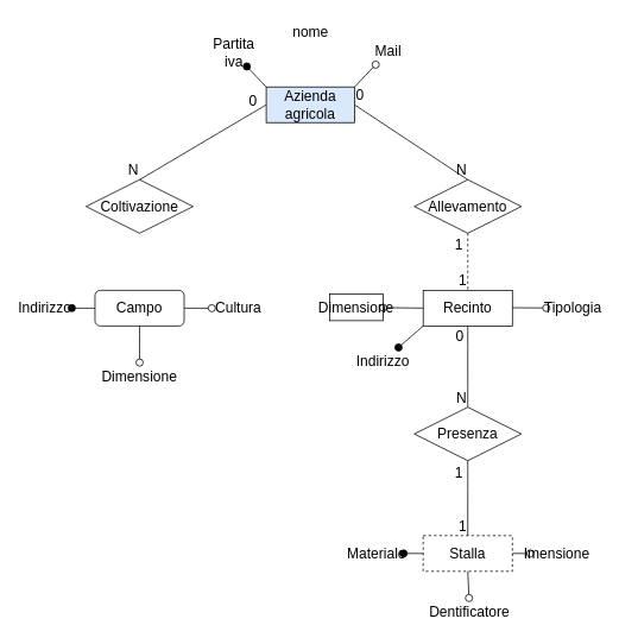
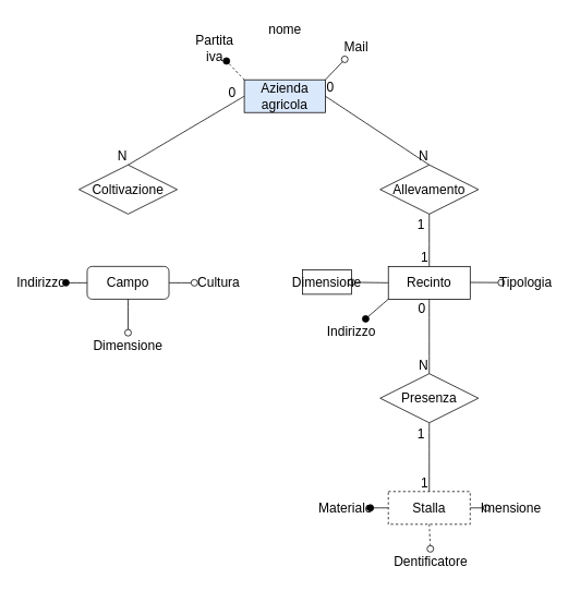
  <mxCell id="0" />
  <mxCell id="1" parent="0" />
  <mxCell id="2" value="Azienda agricola" style="whiteSpace=wrap;html=1;align=center;fontSize=16;fillColor=#dae8fc;" vertex="1" parent="1"><mxGeometry x="298" y="97" width="99" height="40" as="geometry" /></mxCell>
  <mxCell id="3" value="Campo" style="whiteSpace=wrap;html=1;align=center;fontSize=16;rounded=1;" vertex="1" parent="1"><mxGeometry x="106" y="325" width="100" height="40" as="geometry" /></mxCell>
  <mxCell id="4" value="Recinto" style="whiteSpace=wrap;html=1;align=center;fontSize=16;" vertex="1" parent="1"><mxGeometry x="474" y="325" width="100" height="40" as="geometry" /></mxCell>
  <mxCell id="5" value="Stalla" style="whiteSpace=wrap;html=1;align=center;fontSize=16;dashed=1;" vertex="1" parent="1"><mxGeometry x="474" y="600" width="100" height="40" as="geometry" /></mxCell>
  <mxCell id="6" value="Coltivazione" style="shape=rhombus;perimeter=rhombusPerimeter;whiteSpace=wrap;html=1;align=center;fontSize=16;" vertex="1" parent="1"><mxGeometry x="96" y="201" width="120" height="60" as="geometry" /></mxCell>
  <mxCell id="7" value="Allevamento" style="shape=rhombus;perimeter=rhombusPerimeter;whiteSpace=wrap;html=1;align=center;fontSize=16;" vertex="1" parent="1"><mxGeometry x="464" y="201" width="120" height="60" as="geometry" /></mxCell>
  <mxCell id="8" value="Presenza" style="shape=rhombus;perimeter=rhombusPerimeter;whiteSpace=wrap;html=1;align=center;fontSize=16;" vertex="1" parent="1"><mxGeometry x="464" y="456" width="120" height="60" as="geometry" /></mxCell>
  <mxCell id="9" value="" style="endArrow=none;html=1;rounded=0;fontSize=12;startSize=8;endSize=8;curved=1;entryX=0.5;entryY=0;entryDx=0;entryDy=0;exitX=0;exitY=0.5;exitDx=0;exitDy=0;" edge="1" parent="1" source="2" target="6"><mxGeometry relative="1" as="geometry"><mxPoint x="266" y="126" as="sourcePoint" /><mxPoint x="195" y="185" as="targetPoint" /></mxGeometry></mxCell>
  <mxCell id="10" value="0" style="resizable=0;html=1;whiteSpace=wrap;align=left;verticalAlign=bottom;fontSize=16;" connectable="0" vertex="1" parent="9"><mxGeometry x="-1" relative="1" as="geometry"><mxPoint x="-21" y="6" as="offset" /></mxGeometry></mxCell>
  <mxCell id="11" value="N" style="resizable=0;html=1;whiteSpace=wrap;align=right;verticalAlign=bottom;fontSize=16;" connectable="0" vertex="1" parent="9"><mxGeometry x="1" relative="1" as="geometry" /></mxCell>
  <mxCell id="12" value="" style="endArrow=none;html=1;rounded=0;fontSize=12;startSize=8;endSize=8;curved=1;exitX=1;exitY=0.5;exitDx=0;exitDy=0;entryX=0.5;entryY=0;entryDx=0;entryDy=0;" edge="1" parent="1" source="2" target="7"><mxGeometry relative="1" as="geometry"><mxPoint x="261" y="252" as="sourcePoint" /><mxPoint x="421" y="252" as="targetPoint" /></mxGeometry></mxCell>
  <mxCell id="13" value="0" style="resizable=0;html=1;whiteSpace=wrap;align=left;verticalAlign=bottom;fontSize=16;" connectable="0" vertex="1" parent="12"><mxGeometry x="-1" relative="1" as="geometry" /></mxCell>
  <mxCell id="14" value="N" style="resizable=0;html=1;whiteSpace=wrap;align=right;verticalAlign=bottom;fontSize=16;" connectable="0" vertex="1" parent="12"><mxGeometry x="1" relative="1" as="geometry" /></mxCell>
- <mxCell id="15" value="" style="endArrow=none;html=1;rounded=0;fontSize=12;startSize=8;endSize=8;curved=1;exitX=0.5;exitY=1;exitDx=0;exitDy=0;entryX=0.5;entryY=0;entryDx=0;entryDy=0;dashed=1;" edge="1" parent="1" source="7" target="4"><mxGeometry relative="1" as="geometry"><mxPoint x="261" y="252" as="sourcePoint" /><mxPoint x="421" y="252" as="targetPoint" /></mxGeometry></mxCell>
+ <mxCell id="15" value="" style="endArrow=none;html=1;rounded=0;fontSize=12;startSize=8;endSize=8;curved=1;exitX=0.5;exitY=1;exitDx=0;exitDy=0;entryX=0.5;entryY=0;entryDx=0;entryDy=0;" edge="1" parent="1" source="7" target="4"><mxGeometry relative="1" as="geometry"><mxPoint x="261" y="252" as="sourcePoint" /><mxPoint x="421" y="252" as="targetPoint" /></mxGeometry></mxCell>
  <mxCell id="16" value="1" style="resizable=0;html=1;whiteSpace=wrap;align=left;verticalAlign=bottom;fontSize=16;" connectable="0" vertex="1" parent="15"><mxGeometry x="-1" relative="1" as="geometry"><mxPoint x="-16" y="24" as="offset" /></mxGeometry></mxCell>
  <mxCell id="17" value="1" style="resizable=0;html=1;whiteSpace=wrap;align=right;verticalAlign=bottom;fontSize=16;" connectable="0" vertex="1" parent="15"><mxGeometry x="1" relative="1" as="geometry" /></mxCell>
  <mxCell id="18" value="" style="endArrow=none;html=1;rounded=0;fontSize=12;startSize=8;endSize=8;curved=1;exitX=0.5;exitY=1;exitDx=0;exitDy=0;entryX=0.5;entryY=0;entryDx=0;entryDy=0;" edge="1" parent="1" source="8" target="5"><mxGeometry relative="1" as="geometry"><mxPoint x="261" y="427" as="sourcePoint" /><mxPoint x="421" y="427" as="targetPoint" /></mxGeometry></mxCell>
  <mxCell id="19" value="1" style="resizable=0;html=1;whiteSpace=wrap;align=left;verticalAlign=bottom;fontSize=16;" connectable="0" vertex="1" parent="18"><mxGeometry x="-1" relative="1" as="geometry"><mxPoint x="-16" y="25" as="offset" /></mxGeometry></mxCell>
  <mxCell id="20" value="1" style="resizable=0;html=1;whiteSpace=wrap;align=right;verticalAlign=bottom;fontSize=16;" connectable="0" vertex="1" parent="18"><mxGeometry x="1" relative="1" as="geometry" /></mxCell>
  <mxCell id="21" value="" style="endArrow=none;html=1;rounded=0;fontSize=12;startSize=8;endSize=8;curved=1;exitX=0.5;exitY=1;exitDx=0;exitDy=0;entryX=0.5;entryY=0;entryDx=0;entryDy=0;" edge="1" parent="1" source="4" target="8"><mxGeometry relative="1" as="geometry"><mxPoint x="272" y="515" as="sourcePoint" /><mxPoint x="432" y="515" as="targetPoint" /></mxGeometry></mxCell>
  <mxCell id="22" value="0" style="resizable=0;html=1;whiteSpace=wrap;align=left;verticalAlign=bottom;fontSize=16;" connectable="0" vertex="1" parent="21"><mxGeometry x="-1" relative="1" as="geometry"><mxPoint x="-15" y="22" as="offset" /></mxGeometry></mxCell>
  <mxCell id="23" value="N" style="resizable=0;html=1;whiteSpace=wrap;align=right;verticalAlign=bottom;fontSize=16;" connectable="0" vertex="1" parent="21"><mxGeometry x="1" relative="1" as="geometry" /></mxCell>
  <mxCell id="24" value="nome" style="text;strokeColor=none;fillColor=none;html=1;align=center;verticalAlign=middle;whiteSpace=wrap;rounded=0;fontSize=16;" vertex="1" parent="1"><mxGeometry x="318" y="20" width="60" height="30" as="geometry" /></mxCell>
  <mxCell id="25" value="" style="edgeStyle=none;orthogonalLoop=1;jettySize=auto;html=1;rounded=0;fontSize=12;startSize=8;endSize=8;curved=1;endArrow=oval;endFill=0;exitX=1;exitY=0;exitDx=0;exitDy=0;" edge="1" parent="1" source="2" target="26"><mxGeometry width="120" relative="1" as="geometry"><mxPoint x="401" y="97" as="sourcePoint" /><mxPoint x="435" y="57" as="targetPoint" /><Array as="points" /></mxGeometry></mxCell>
  <mxCell id="26" value="Mail" style="text;strokeColor=none;fillColor=none;html=1;align=center;verticalAlign=middle;whiteSpace=wrap;rounded=0;fontSize=16;" vertex="1" parent="1"><mxGeometry x="405" y="42" width="60" height="30" as="geometry" /></mxCell>
- <mxCell id="27" value="" style="edgeStyle=none;orthogonalLoop=1;jettySize=auto;html=1;rounded=0;fontSize=12;startSize=8;endSize=8;curved=1;exitX=0;exitY=0;exitDx=0;exitDy=0;endArrow=oval;endFill=1;" edge="1" parent="1" source="2" target="28"><mxGeometry width="140" relative="1" as="geometry"><mxPoint x="282" y="166" as="sourcePoint" /><mxPoint x="262" y="59" as="targetPoint" /><Array as="points" /></mxGeometry></mxCell>
+ <mxCell id="27" value="" style="edgeStyle=none;orthogonalLoop=1;jettySize=auto;html=1;rounded=0;fontSize=12;startSize=8;endSize=8;curved=1;exitX=0;exitY=0;exitDx=0;exitDy=0;endArrow=oval;endFill=1;dashed=1;" edge="1" parent="1" source="2" target="28"><mxGeometry width="140" relative="1" as="geometry"><mxPoint x="282" y="166" as="sourcePoint" /><mxPoint x="262" y="59" as="targetPoint" /><Array as="points" /></mxGeometry></mxCell>
  <mxCell id="28" value="Partita iva" style="text;strokeColor=none;fillColor=none;html=1;align=center;verticalAlign=middle;whiteSpace=wrap;rounded=0;fontSize=16;" vertex="1" parent="1"><mxGeometry x="232" y="44" width="60" height="30" as="geometry" /></mxCell>
  <mxCell id="29" value="" style="edgeStyle=none;orthogonalLoop=1;jettySize=auto;html=1;rounded=0;fontSize=12;startSize=8;endSize=8;curved=1;exitX=1;exitY=0.5;exitDx=0;exitDy=0;endArrow=oval;endFill=0;" edge="1" parent="1" source="3" target="30"><mxGeometry width="120" relative="1" as="geometry"><mxPoint x="352" y="296" as="sourcePoint" /><mxPoint x="267" y="345" as="targetPoint" /><Array as="points" /></mxGeometry></mxCell>
  <mxCell id="30" value="Cultura" style="text;strokeColor=none;fillColor=none;html=1;align=center;verticalAlign=middle;whiteSpace=wrap;rounded=0;fontSize=16;" vertex="1" parent="1"><mxGeometry x="237" y="330" width="60" height="30" as="geometry" /></mxCell>
  <mxCell id="31" value="" style="edgeStyle=none;orthogonalLoop=1;jettySize=auto;html=1;rounded=0;fontSize=12;startSize=8;endSize=8;curved=1;exitX=0.5;exitY=1;exitDx=0;exitDy=0;endArrow=oval;endFill=0;" edge="1" parent="1" source="3" target="34"><mxGeometry width="120" relative="1" as="geometry"><mxPoint x="161" y="406" as="sourcePoint" /><mxPoint x="156" y="421" as="targetPoint" /><Array as="points" /></mxGeometry></mxCell>
  <mxCell id="32" value="" style="edgeStyle=none;orthogonalLoop=1;jettySize=auto;html=1;rounded=0;fontSize=12;startSize=8;endSize=8;curved=1;exitX=0;exitY=0.5;exitDx=0;exitDy=0;endArrow=oval;endFill=1;" edge="1" parent="1" source="3" target="33"><mxGeometry width="120" relative="1" as="geometry"><mxPoint x="48" y="284" as="sourcePoint" /><mxPoint x="50" y="345" as="targetPoint" /><Array as="points" /></mxGeometry></mxCell>
  <mxCell id="33" value="Indirizzo" style="text;strokeColor=none;fillColor=none;html=1;align=center;verticalAlign=middle;whiteSpace=wrap;rounded=0;fontSize=16;" vertex="1" parent="1"><mxGeometry x="20" y="330" width="60" height="30" as="geometry" /></mxCell>
  <mxCell id="34" value="Dimensione" style="text;strokeColor=none;fillColor=none;html=1;align=center;verticalAlign=middle;whiteSpace=wrap;rounded=0;fontSize=16;" vertex="1" parent="1"><mxGeometry x="126" y="406" width="60" height="30" as="geometry" /></mxCell>
  <mxCell id="35" value="" style="edgeStyle=none;orthogonalLoop=1;jettySize=auto;html=1;rounded=0;fontSize=12;startSize=8;endSize=8;curved=1;exitX=0;exitY=0.5;exitDx=0;exitDy=0;endArrow=oval;endFill=0;" edge="1" parent="1" source="4" target="38"><mxGeometry width="120" relative="1" as="geometry"><mxPoint x="273" y="413.571" as="sourcePoint" /><mxPoint x="414" y="345" as="targetPoint" /><Array as="points" /></mxGeometry></mxCell>
  <mxCell id="36" value="" style="edgeStyle=none;orthogonalLoop=1;jettySize=auto;html=1;rounded=0;fontSize=12;startSize=8;endSize=8;curved=1;endArrow=oval;endFill=0;" edge="1" parent="1" target="40"><mxGeometry width="120" relative="1" as="geometry"><mxPoint x="573.999" y="344.529" as="sourcePoint" /><mxPoint x="642" y="345" as="targetPoint" /><Array as="points" /></mxGeometry></mxCell>
  <mxCell id="37" value="" style="edgeStyle=none;orthogonalLoop=1;jettySize=auto;html=1;rounded=0;fontSize=12;startSize=8;endSize=8;curved=1;exitX=0;exitY=1;exitDx=0;exitDy=0;endArrow=oval;endFill=1;" edge="1" parent="1" source="4" target="39"><mxGeometry width="120" relative="1" as="geometry"><mxPoint x="416.81" y="397.381" as="sourcePoint" /><mxPoint x="429" y="404" as="targetPoint" /><Array as="points" /></mxGeometry></mxCell>
  <mxCell id="38" value="Dimensione" style="text;strokeColor=default;fillColor=none;align=center;verticalAlign=middle;whiteSpace=wrap;rounded=0;fontSize=16;html=1;" vertex="1" parent="1"><mxGeometry x="369" y="329" width="60" height="30" as="geometry" /></mxCell>
  <mxCell id="39" value="Indirizzo" style="text;strokeColor=none;fillColor=none;html=1;align=center;verticalAlign=middle;whiteSpace=wrap;rounded=0;fontSize=16;" vertex="1" parent="1"><mxGeometry x="399" y="389" width="60" height="30" as="geometry" /></mxCell>
  <mxCell id="40" value="Tipologia" style="text;strokeColor=none;fillColor=none;html=1;align=center;verticalAlign=middle;whiteSpace=wrap;rounded=0;fontSize=16;" vertex="1" parent="1"><mxGeometry x="612" y="330" width="60" height="30" as="geometry" /></mxCell>
  <mxCell id="41" value="" style="edgeStyle=none;orthogonalLoop=1;jettySize=auto;html=1;rounded=0;fontSize=12;startSize=8;endSize=8;curved=1;exitX=0;exitY=0.5;exitDx=0;exitDy=0;endArrow=oval;endFill=1;" edge="1" parent="1" source="5" target="46"><mxGeometry width="120" relative="1" as="geometry"><mxPoint x="390.143" y="497.381" as="sourcePoint" /><mxPoint x="422" y="620" as="targetPoint" /><Array as="points" /></mxGeometry></mxCell>
- <mxCell id="42" value="" style="edgeStyle=none;orthogonalLoop=1;jettySize=auto;html=1;rounded=0;fontSize=12;startSize=8;endSize=8;curved=1;exitX=0.5;exitY=1;exitDx=0;exitDy=0;endArrow=oval;endFill=0;" edge="1" parent="1" source="5" target="45"><mxGeometry width="120" relative="1" as="geometry"><mxPoint x="533" y="658.333" as="sourcePoint" /><mxPoint x="526" y="685" as="targetPoint" /><Array as="points" /></mxGeometry></mxCell>
+ <mxCell id="42" value="" style="edgeStyle=none;orthogonalLoop=1;jettySize=auto;html=1;rounded=0;fontSize=12;startSize=8;endSize=8;curved=1;exitX=0.5;exitY=1;exitDx=0;exitDy=0;endArrow=oval;endFill=0;dashed=1;" edge="1" parent="1" source="5" target="45"><mxGeometry width="120" relative="1" as="geometry"><mxPoint x="533" y="658.333" as="sourcePoint" /><mxPoint x="526" y="685" as="targetPoint" /><Array as="points" /></mxGeometry></mxCell>
  <mxCell id="43" value="" style="edgeStyle=none;orthogonalLoop=1;jettySize=auto;html=1;rounded=0;fontSize=12;startSize=8;endSize=8;curved=1;exitX=1;exitY=0.5;exitDx=0;exitDy=0;endArrow=oval;endFill=0;" edge="1" parent="1" source="5" target="44"><mxGeometry width="120" relative="1" as="geometry"><mxPoint x="570.143" y="614.524" as="sourcePoint" /><mxPoint x="624" y="620" as="targetPoint" /><Array as="points" /></mxGeometry></mxCell>
  <mxCell id="44" value="Imensione" style="text;strokeColor=none;fillColor=none;html=1;align=center;verticalAlign=middle;whiteSpace=wrap;rounded=0;fontSize=16;" vertex="1" parent="1"><mxGeometry x="594" y="605" width="60" height="30" as="geometry" /></mxCell>
  <mxCell id="45" value="Dentificatore" style="text;strokeColor=none;fillColor=none;html=1;align=center;verticalAlign=middle;whiteSpace=wrap;rounded=0;fontSize=16;" vertex="1" parent="1"><mxGeometry x="496" y="670" width="60" height="30" as="geometry" /></mxCell>
  <mxCell id="46" value="Materiale" style="text;strokeColor=none;fillColor=none;html=1;align=center;verticalAlign=middle;whiteSpace=wrap;rounded=0;fontSize=16;" vertex="1" parent="1"><mxGeometry x="392" y="605" width="60" height="30" as="geometry" /></mxCell>
